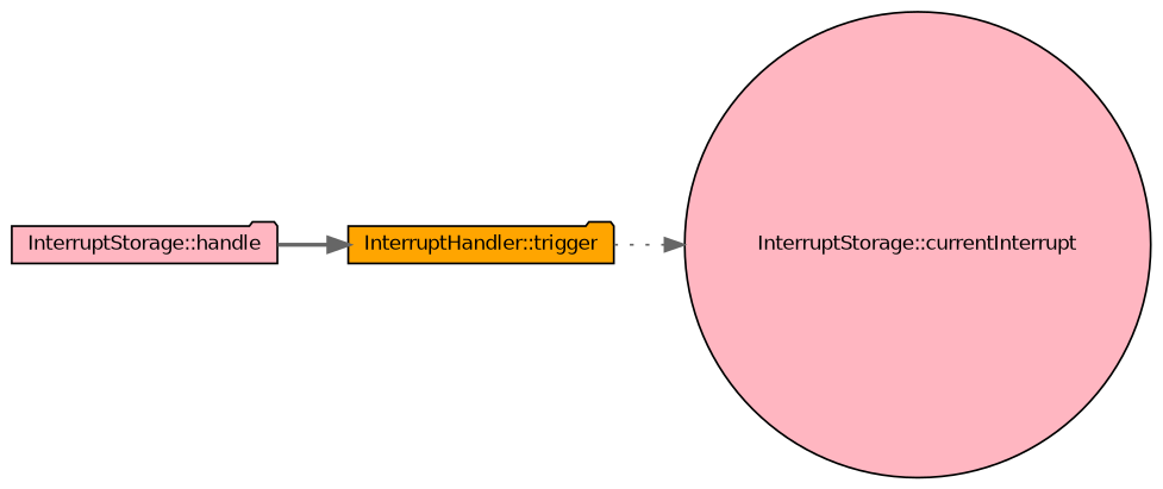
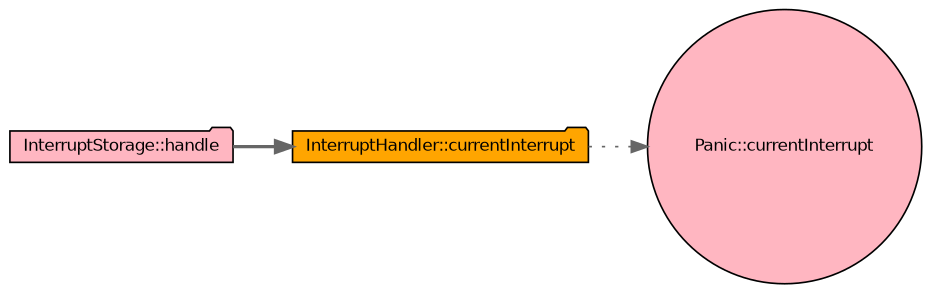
  digraph {
    rankdir=LR
    node [color=black fillcolor=lightpink fontname=Helvetica fontsize=10 shape=folder style=filled]
    edge [color=gray40 fontname=Helvetica fontsize=10 labelfontname=Helvetica labelfontsize=10]
    n1 [fontcolor=black height=0.2 label="InterruptStorage::handle" width=0.4]
-   n2 [fillcolor=orange height=0.2 label="InterruptHandler::trigger" width=0.4]
-   n3 [height=0.2 label="InterruptStorage::currentInterrupt" shape=circle width=0.4]
+   n2 [fillcolor=orange height=0.2 label="InterruptHandler::currentInterrupt" width=0.4]
+   n3 [height=0.2 label="Panic::currentInterrupt" shape=circle width=0.4]
    n1 -> n2 [style=bold]
    n2 -> n3 [style=dotted]
  }
